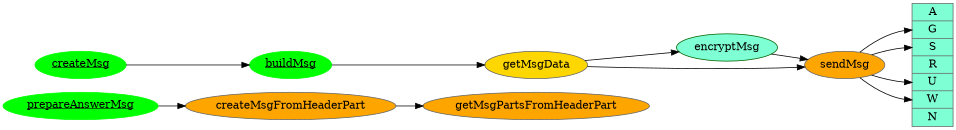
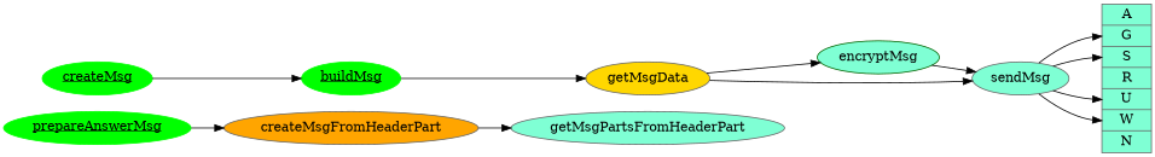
  digraph {
    rankdir=LR
    node [color=gray40 style=filled]
    n1 [color=green label=<<u>prepareAnswerMsg</u>>]
    createMsgFromHeaderPart [fillcolor=orange]
-   getMsgPartsFromHeaderPart [fillcolor=orange]
+   getMsgPartsFromHeaderPart [fillcolor=aquamarine]
    n4 [color=green label=<<u>createMsg</u>>]
    n5 [color=green label=<<u>buildMsg</u>>]
    getMsgData [fillcolor=gold]
    encryptMsg [color=darkgreen fillcolor=aquamarine]
-   sendMsg [fillcolor=orange]
+   sendMsg [fillcolor=aquamarine]
    n9 [fillcolor=aquamarine label="<f0> A|<f1> G|<f2> S|<f3> R|<f4> U|<f5> W|<f6> N" shape=record]
    n1 -> createMsgFromHeaderPart
    createMsgFromHeaderPart -> getMsgPartsFromHeaderPart
    n4 -> n5
    n5 -> getMsgData
    getMsgData -> encryptMsg
    getMsgData -> sendMsg
    encryptMsg -> sendMsg
    sendMsg -> n9 [headport=f1]
    sendMsg -> n9 [headport=f4]
    sendMsg -> n9 [headport=f5]
    sendMsg -> n9 [headport=f2]
  }
